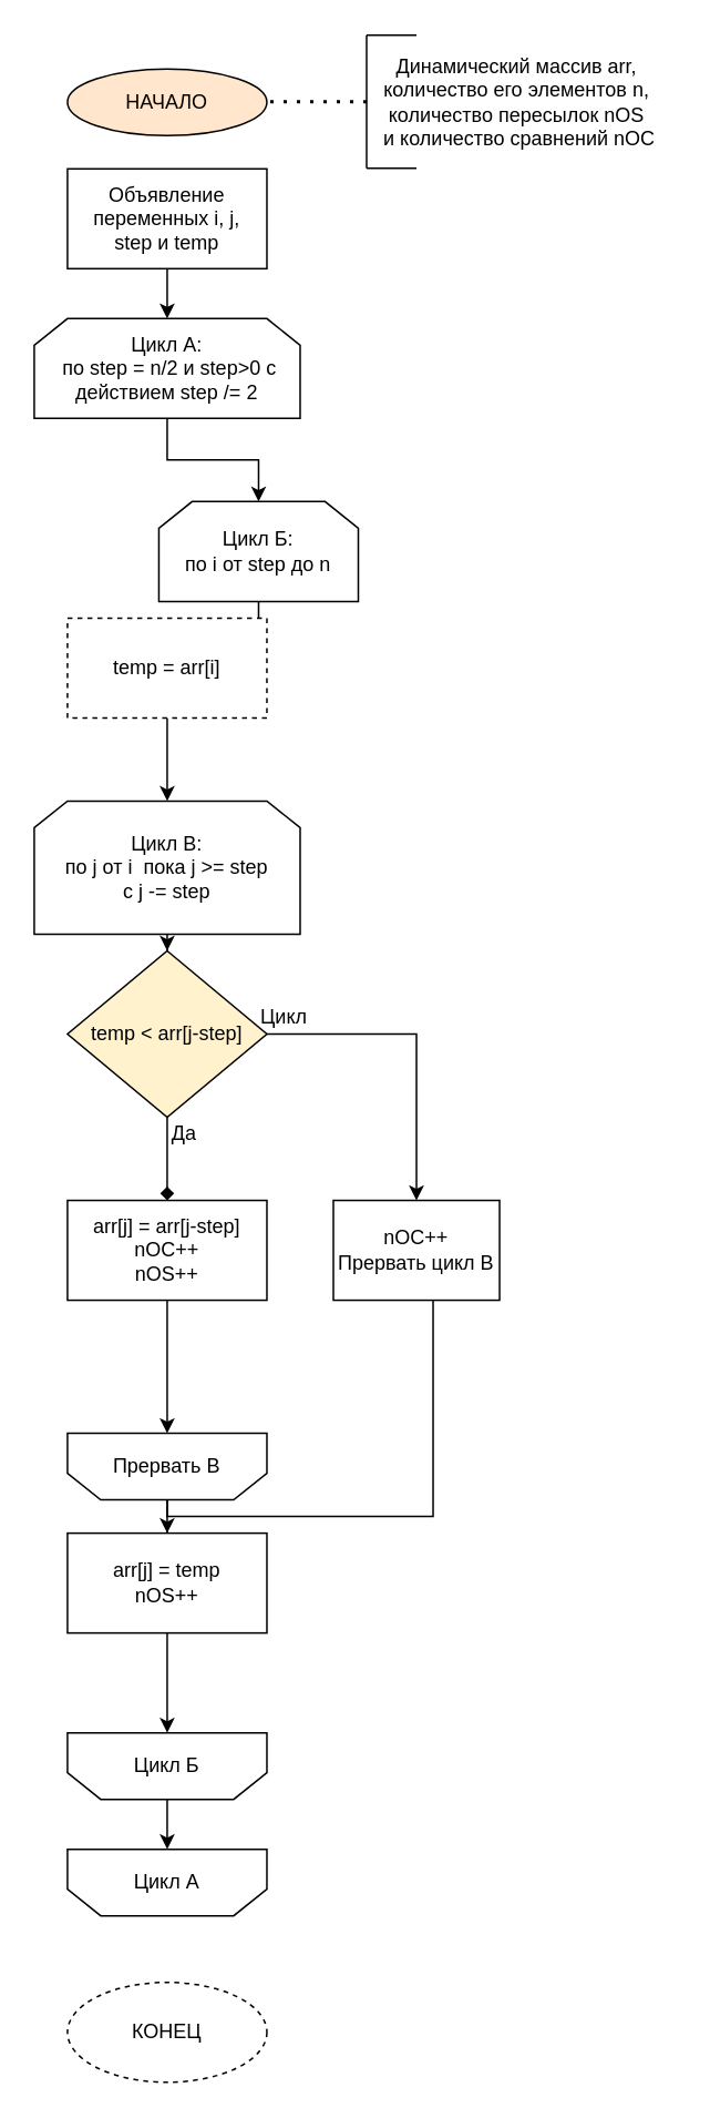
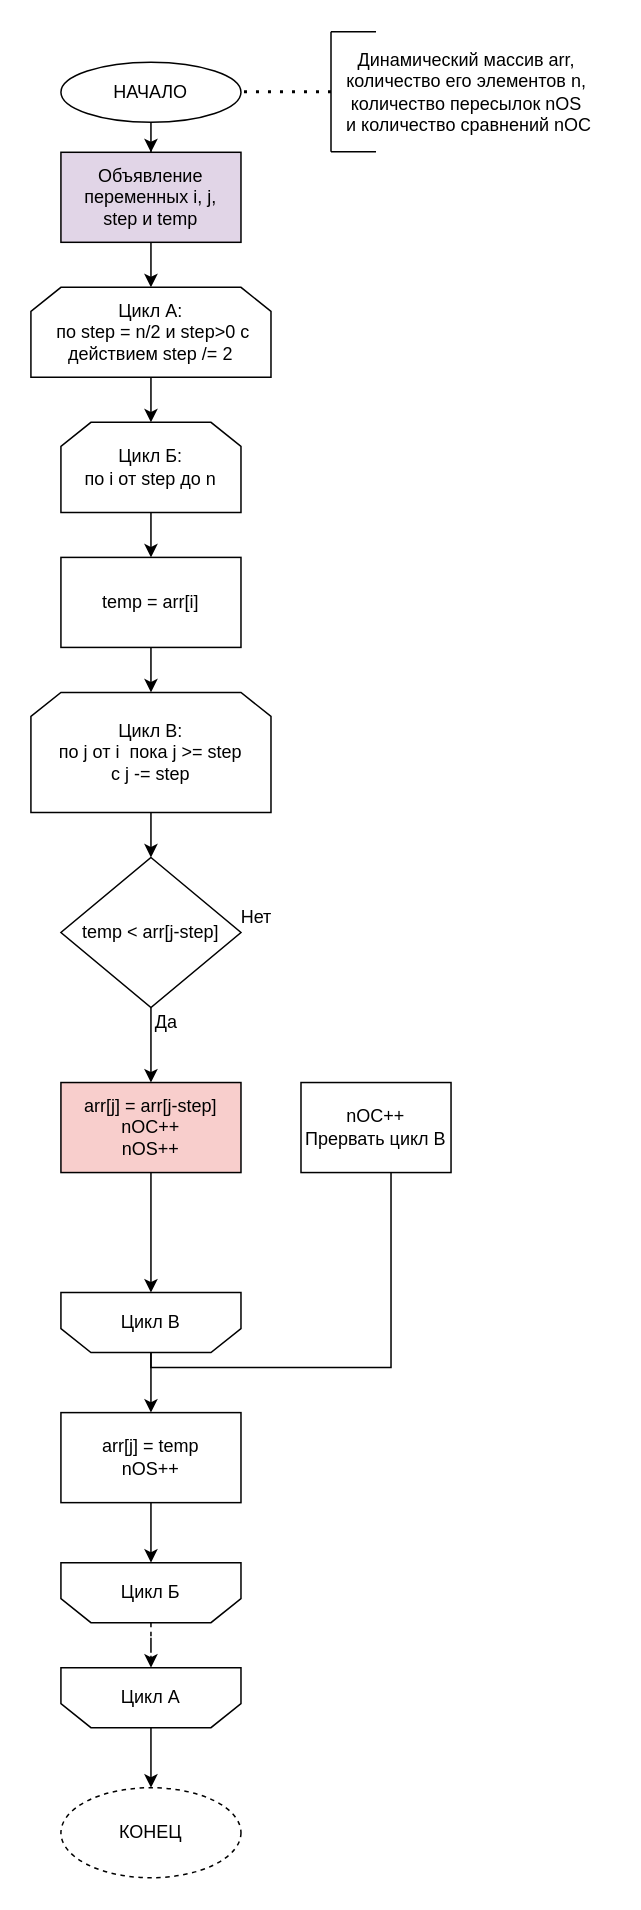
  <mxCell id="0" />
  <mxCell id="1" parent="0" />
- <mxCell id="3" value="НАЧАЛО" style="ellipse;whiteSpace=wrap;html=1;fillColor=#ffe6cc;" parent="1" vertex="1"><mxGeometry x="40" y="41" width="120" height="40" as="geometry" /></mxCell>
+ <mxCell id="2" value="" style="edgeStyle=orthogonalEdgeStyle;rounded=0;orthogonalLoop=1;jettySize=auto;html=1;" parent="1" source="3" target="5" edge="1"><mxGeometry relative="1" as="geometry" /></mxCell>
+ <mxCell id="3" value="НАЧАЛО" style="ellipse;whiteSpace=wrap;html=1;" parent="1" vertex="1"><mxGeometry x="40" y="41" width="120" height="40" as="geometry" /></mxCell>
  <mxCell id="4" style="edgeStyle=orthogonalEdgeStyle;rounded=0;orthogonalLoop=1;jettySize=auto;html=1;entryX=0.5;entryY=0;entryDx=0;entryDy=0;" parent="1" source="5" target="12" edge="1"><mxGeometry relative="1" as="geometry" /></mxCell>
- <mxCell id="5" value="Объявление переменных i, j, &lt;br&gt;step и temp" style="whiteSpace=wrap;html=1;" parent="1" vertex="1"><mxGeometry x="40" y="101" width="120" height="60" as="geometry" /></mxCell>
+ <mxCell id="5" value="Объявление переменных i, j, &lt;br&gt;step и temp" style="whiteSpace=wrap;html=1;fillColor=#e1d5e7;" parent="1" vertex="1"><mxGeometry x="40" y="101" width="120" height="60" as="geometry" /></mxCell>
  <mxCell id="6" value="" style="endArrow=none;dashed=1;html=1;dashPattern=1 3;strokeWidth=2;rounded=0;entryX=1;entryY=0.5;entryDx=0;entryDy=0;" parent="1" edge="1"><mxGeometry width="50" height="50" relative="1" as="geometry"><mxPoint x="220" y="60.58" as="sourcePoint" /><mxPoint x="160" y="60.58" as="targetPoint" /></mxGeometry></mxCell>
  <mxCell id="7" value="" style="endArrow=none;html=1;rounded=0;" parent="1" edge="1"><mxGeometry width="50" height="50" relative="1" as="geometry"><mxPoint x="220" y="100.58" as="sourcePoint" /><mxPoint x="220" y="20.58" as="targetPoint" /></mxGeometry></mxCell>
  <mxCell id="8" value="" style="endArrow=none;html=1;rounded=0;" parent="1" edge="1"><mxGeometry width="50" height="50" relative="1" as="geometry"><mxPoint x="250" y="100.58" as="sourcePoint" /><mxPoint x="220" y="100.58" as="targetPoint" /></mxGeometry></mxCell>
  <mxCell id="9" value="" style="endArrow=none;html=1;rounded=0;" parent="1" edge="1"><mxGeometry width="50" height="50" relative="1" as="geometry"><mxPoint x="250" y="20.58" as="sourcePoint" /><mxPoint x="220" y="20.58" as="targetPoint" /></mxGeometry></mxCell>
  <mxCell id="10" value="Динамический массив arr, &lt;br&gt;количество его элементов n,&lt;br&gt;количество пересылок nOS&lt;br&gt;&amp;nbsp;и количество сравнений nOC" style="text;html=1;align=center;verticalAlign=middle;resizable=0;points=[];autosize=1;strokeColor=none;fillColor=none;" parent="1" vertex="1"><mxGeometry x="215" y="25.58" width="190" height="70" as="geometry" /></mxCell>
  <mxCell id="11" style="edgeStyle=orthogonalEdgeStyle;rounded=0;orthogonalLoop=1;jettySize=auto;html=1;entryX=0.5;entryY=0;entryDx=0;entryDy=0;" parent="1" source="12" target="14" edge="1"><mxGeometry relative="1" as="geometry" /></mxCell>
  <mxCell id="12" value="Цикл А:&lt;br&gt;&amp;nbsp;по step = n/2 и step&amp;gt;0 с действием step /= 2" style="shape=loopLimit;whiteSpace=wrap;html=1;" parent="1" vertex="1"><mxGeometry x="20" y="191" width="160" height="60" as="geometry" /></mxCell>
  <mxCell id="13" value="" style="edgeStyle=orthogonalEdgeStyle;rounded=0;orthogonalLoop=1;jettySize=auto;html=1;" parent="1" source="14" target="16" edge="1"><mxGeometry relative="1" as="geometry" /></mxCell>
- <mxCell id="14" value="Цикл Б:&lt;br&gt;по i от step до n" style="shape=loopLimit;whiteSpace=wrap;html=1;" parent="1" vertex="1"><mxGeometry x="95" y="301" width="120" height="60" as="geometry" /></mxCell>
+ <mxCell id="14" value="Цикл Б:&lt;br&gt;по i от step до n" style="shape=loopLimit;whiteSpace=wrap;html=1;" parent="1" vertex="1"><mxGeometry x="40" y="281" width="120" height="60" as="geometry" /></mxCell>
  <mxCell id="15" style="edgeStyle=orthogonalEdgeStyle;rounded=0;orthogonalLoop=1;jettySize=auto;html=1;entryX=0.5;entryY=0;entryDx=0;entryDy=0;" parent="1" source="16" target="18" edge="1"><mxGeometry relative="1" as="geometry" /></mxCell>
- <mxCell id="16" value="temp = arr[i]" style="whiteSpace=wrap;html=1;dashed=1;" parent="1" vertex="1"><mxGeometry x="40" y="371" width="120" height="60" as="geometry" /></mxCell>
+ <mxCell id="16" value="temp = arr[i]" style="whiteSpace=wrap;html=1;" parent="1" vertex="1"><mxGeometry x="40" y="371" width="120" height="60" as="geometry" /></mxCell>
  <mxCell id="17" value="" style="edgeStyle=orthogonalEdgeStyle;rounded=0;orthogonalLoop=1;jettySize=auto;html=1;" parent="1" source="18" target="21" edge="1"><mxGeometry relative="1" as="geometry" /></mxCell>
- <mxCell id="18" value="Цикл В:&lt;br&gt;по j от i&amp;nbsp; пока j &amp;gt;= step&lt;br&gt;с j -= step" style="shape=loopLimit;whiteSpace=wrap;html=1;" parent="1" vertex="1"><mxGeometry x="20" y="481" width="160" height="80" as="geometry" /></mxCell>
- <mxCell id="19" value="" style="edgeStyle=orthogonalEdgeStyle;rounded=0;orthogonalLoop=1;jettySize=auto;html=1;endArrow=diamond;" parent="1" source="21" target="23" edge="1"><mxGeometry relative="1" as="geometry" /></mxCell>
- <mxCell id="20" value="" style="edgeStyle=orthogonalEdgeStyle;rounded=0;orthogonalLoop=1;jettySize=auto;html=1;" parent="1" source="21" target="26" edge="1"><mxGeometry relative="1" as="geometry" /></mxCell>
- <mxCell id="21" value="temp &amp;lt; arr[j-step]" style="rhombus;whiteSpace=wrap;html=1;fillColor=#fff2cc;" parent="1" vertex="1"><mxGeometry x="40" y="571" width="120" height="100" as="geometry" /></mxCell>
+ <mxCell id="18" value="Цикл В:&lt;br&gt;по j от i&amp;nbsp; пока j &amp;gt;= step&lt;br&gt;с j -= step" style="shape=loopLimit;whiteSpace=wrap;html=1;" parent="1" vertex="1"><mxGeometry x="20" y="461" width="160" height="80" as="geometry" /></mxCell>
+ <mxCell id="19" value="" style="edgeStyle=orthogonalEdgeStyle;rounded=0;orthogonalLoop=1;jettySize=auto;html=1;" parent="1" source="21" target="23" edge="1"><mxGeometry relative="1" as="geometry" /></mxCell>
+ <mxCell id="21" value="temp &amp;lt; arr[j-step]" style="rhombus;whiteSpace=wrap;html=1;" parent="1" vertex="1"><mxGeometry x="40" y="571" width="120" height="100" as="geometry" /></mxCell>
  <mxCell id="22" style="edgeStyle=orthogonalEdgeStyle;rounded=0;orthogonalLoop=1;jettySize=auto;html=1;entryX=0.5;entryY=1;entryDx=0;entryDy=0;" parent="1" source="23" target="29" edge="1"><mxGeometry relative="1" as="geometry" /></mxCell>
- <mxCell id="23" value="arr[j] = arr[j-step]&lt;br&gt;nOC++&lt;br&gt;nOS++" style="whiteSpace=wrap;html=1;" parent="1" vertex="1"><mxGeometry x="40" y="721" width="120" height="60" as="geometry" /></mxCell>
+ <mxCell id="23" value="arr[j] = arr[j-step]&lt;br&gt;nOC++&lt;br&gt;nOS++" style="whiteSpace=wrap;html=1;fillColor=#f8cecc;" parent="1" vertex="1"><mxGeometry x="40" y="721" width="120" height="60" as="geometry" /></mxCell>
  <mxCell id="24" value="Да" style="text;html=1;align=center;verticalAlign=middle;resizable=0;points=[];autosize=1;strokeColor=none;fillColor=none;" parent="1" vertex="1"><mxGeometry x="90" y="666" width="40" height="30" as="geometry" /></mxCell>
  <mxCell id="25" style="edgeStyle=orthogonalEdgeStyle;rounded=0;orthogonalLoop=1;jettySize=auto;html=1;entryX=0.5;entryY=1;entryDx=0;entryDy=0;" parent="1" source="26" target="29" edge="1"><mxGeometry relative="1" as="geometry"><Array as="points"><mxPoint x="260" y="911" /><mxPoint x="100" y="911" /></Array></mxGeometry></mxCell>
  <mxCell id="26" value="nOC++&lt;br&gt;Прервать цикл В" style="whiteSpace=wrap;html=1;" parent="1" vertex="1"><mxGeometry x="200" y="721" width="100" height="60" as="geometry" /></mxCell>
- <mxCell id="27" value="Цикл" style="text;html=1;align=center;verticalAlign=middle;resizable=0;points=[];autosize=1;strokeColor=none;fillColor=none;" parent="1" vertex="1"><mxGeometry x="150" y="596" width="40" height="30" as="geometry" /></mxCell>
+ <mxCell id="27" value="Нет" style="text;html=1;align=center;verticalAlign=middle;resizable=0;points=[];autosize=1;strokeColor=none;fillColor=none;" parent="1" vertex="1"><mxGeometry x="150" y="596" width="40" height="30" as="geometry" /></mxCell>
  <mxCell id="28" value="" style="edgeStyle=orthogonalEdgeStyle;rounded=0;orthogonalLoop=1;jettySize=auto;html=1;" parent="1" source="29" target="31" edge="1"><mxGeometry relative="1" as="geometry" /></mxCell>
- <mxCell id="29" value="Прервать В" style="shape=loopLimit;whiteSpace=wrap;html=1;direction=west;" parent="1" vertex="1"><mxGeometry x="40" y="861" width="120" height="40" as="geometry" /></mxCell>
+ <mxCell id="29" value="Цикл В" style="shape=loopLimit;whiteSpace=wrap;html=1;direction=west;" parent="1" vertex="1"><mxGeometry x="40" y="861" width="120" height="40" as="geometry" /></mxCell>
  <mxCell id="30" style="edgeStyle=orthogonalEdgeStyle;rounded=0;orthogonalLoop=1;jettySize=auto;html=1;entryX=0.5;entryY=1;entryDx=0;entryDy=0;" parent="1" source="31" target="33" edge="1"><mxGeometry relative="1" as="geometry" /></mxCell>
- <mxCell id="31" value="arr[j] = temp&lt;br&gt;nOS++" style="whiteSpace=wrap;html=1;" parent="1" vertex="1"><mxGeometry x="40" y="921" width="120" height="60" as="geometry" /></mxCell>
- <mxCell id="32" value="" style="edgeStyle=orthogonalEdgeStyle;rounded=0;orthogonalLoop=1;jettySize=auto;html=1;" parent="1" source="33" target="35" edge="1"><mxGeometry relative="1" as="geometry" /></mxCell>
+ <mxCell id="31" value="arr[j] = temp&lt;br&gt;nOS++" style="whiteSpace=wrap;html=1;" parent="1" vertex="1"><mxGeometry x="40" y="941" width="120" height="60" as="geometry" /></mxCell>
+ <mxCell id="32" value="" style="edgeStyle=orthogonalEdgeStyle;rounded=0;orthogonalLoop=1;jettySize=auto;html=1;dashed=1;" parent="1" source="33" target="35" edge="1"><mxGeometry relative="1" as="geometry" /></mxCell>
  <mxCell id="33" value="Цикл Б" style="shape=loopLimit;whiteSpace=wrap;html=1;direction=west;" parent="1" vertex="1"><mxGeometry x="40" y="1041" width="120" height="40" as="geometry" /></mxCell>
+ <mxCell id="34" value="" style="edgeStyle=orthogonalEdgeStyle;rounded=0;orthogonalLoop=1;jettySize=auto;html=1;" parent="1" source="35" target="36" edge="1"><mxGeometry relative="1" as="geometry" /></mxCell>
  <mxCell id="35" value="Цикл А" style="shape=loopLimit;whiteSpace=wrap;html=1;direction=west;" parent="1" vertex="1"><mxGeometry x="40" y="1111" width="120" height="40" as="geometry" /></mxCell>
  <mxCell id="36" value="КОНЕЦ" style="ellipse;whiteSpace=wrap;html=1;dashed=1;" parent="1" vertex="1"><mxGeometry x="40" y="1191" width="120" height="60" as="geometry" /></mxCell>
